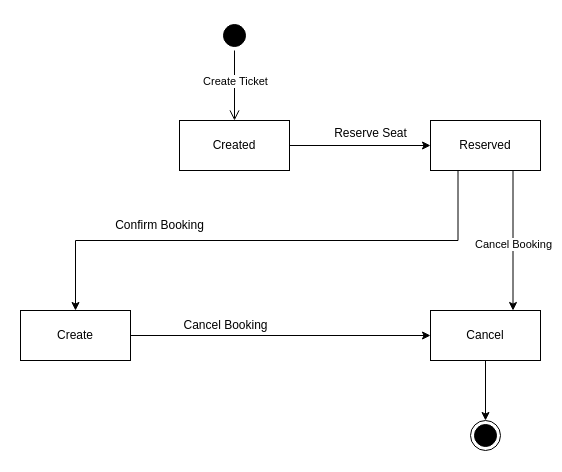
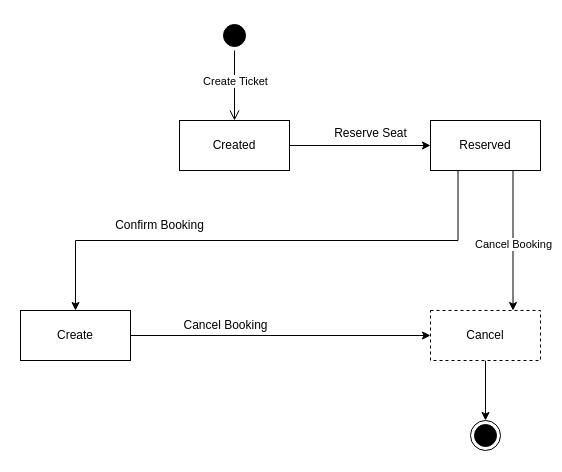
  <mxCell id="0" />
  <mxCell id="1" parent="0" />
  <mxCell id="2" value="" style="ellipse;html=1;shape=startState;fillColor=#000000;strokeColor=#000000;" vertex="1" parent="1"><mxGeometry x="219" y="20" width="30" height="30" as="geometry" /></mxCell>
  <mxCell id="3" value="" style="edgeStyle=orthogonalEdgeStyle;html=1;verticalAlign=bottom;endArrow=open;endSize=8;strokeColor=#000000;rounded=0;entryX=0.5;entryY=0;entryDx=0;entryDy=0;" edge="1" source="2" parent="1" target="6"><mxGeometry relative="1" as="geometry"><mxPoint x="234" y="110" as="targetPoint" /></mxGeometry></mxCell>
  <mxCell id="4" value="Create Ticket" style="edgeLabel;html=1;align=center;verticalAlign=middle;resizable=0;points=[];" vertex="1" connectable="0" parent="3"><mxGeometry x="-0.291" y="5" relative="1" as="geometry"><mxPoint x="-5" y="5" as="offset" /></mxGeometry></mxCell>
  <mxCell id="5" style="edgeStyle=orthogonalEdgeStyle;rounded=0;orthogonalLoop=1;jettySize=auto;html=1;entryX=0;entryY=0.5;entryDx=0;entryDy=0;" edge="1" parent="1" source="6" target="8"><mxGeometry relative="1" as="geometry" /></mxCell>
  <mxCell id="6" value="Created" style="html=1;whiteSpace=wrap;" vertex="1" parent="1"><mxGeometry x="179" y="120" width="110" height="50" as="geometry" /></mxCell>
  <mxCell id="7" style="edgeStyle=orthogonalEdgeStyle;rounded=0;orthogonalLoop=1;jettySize=auto;html=1;exitX=0.25;exitY=1;exitDx=0;exitDy=0;" edge="1" parent="1" source="8" target="11"><mxGeometry relative="1" as="geometry" /></mxCell>
  <mxCell id="8" value="Reserved" style="html=1;whiteSpace=wrap;" vertex="1" parent="1"><mxGeometry x="430" y="120" width="110" height="50" as="geometry" /></mxCell>
  <mxCell id="9" value="Reserve Seat" style="text;html=1;align=center;verticalAlign=middle;resizable=0;points=[];autosize=1;strokeColor=none;fillColor=none;" vertex="1" parent="1"><mxGeometry x="320" y="118" width="100" height="30" as="geometry" /></mxCell>
  <mxCell id="10" style="edgeStyle=orthogonalEdgeStyle;rounded=0;orthogonalLoop=1;jettySize=auto;html=1;exitX=1;exitY=0.5;exitDx=0;exitDy=0;entryX=0;entryY=0.5;entryDx=0;entryDy=0;" edge="1" parent="1" source="11" target="14"><mxGeometry relative="1" as="geometry" /></mxCell>
  <mxCell id="11" value="Create" style="html=1;whiteSpace=wrap;" vertex="1" parent="1"><mxGeometry x="20" y="310" width="110" height="50" as="geometry" /></mxCell>
  <mxCell id="12" value="Confirm Booking" style="text;html=1;align=center;verticalAlign=middle;resizable=0;points=[];autosize=1;strokeColor=none;fillColor=none;" vertex="1" parent="1"><mxGeometry x="104" y="210" width="110" height="30" as="geometry" /></mxCell>
  <mxCell id="13" style="edgeStyle=orthogonalEdgeStyle;rounded=0;orthogonalLoop=1;jettySize=auto;html=1;exitX=0.5;exitY=1;exitDx=0;exitDy=0;entryX=0.5;entryY=0;entryDx=0;entryDy=0;" edge="1" parent="1" source="14" target="18"><mxGeometry relative="1" as="geometry" /></mxCell>
- <mxCell id="14" value="Cancel" style="html=1;whiteSpace=wrap;" vertex="1" parent="1"><mxGeometry x="430" y="310" width="110" height="50" as="geometry" /></mxCell>
+ <mxCell id="14" value="Cancel" style="html=1;whiteSpace=wrap;dashed=1;" vertex="1" parent="1"><mxGeometry x="430" y="310" width="110" height="50" as="geometry" /></mxCell>
  <mxCell id="15" style="edgeStyle=orthogonalEdgeStyle;rounded=0;orthogonalLoop=1;jettySize=auto;html=1;exitX=0.75;exitY=1;exitDx=0;exitDy=0;entryX=0.75;entryY=0;entryDx=0;entryDy=0;" edge="1" parent="1" source="8" target="14"><mxGeometry relative="1" as="geometry" /></mxCell>
  <mxCell id="16" value="Cancel Booking" style="edgeLabel;html=1;align=center;verticalAlign=middle;resizable=0;points=[];" vertex="1" connectable="0" parent="15"><mxGeometry x="0.04" relative="1" as="geometry"><mxPoint as="offset" /></mxGeometry></mxCell>
  <mxCell id="17" value="Cancel Booking" style="text;html=1;align=center;verticalAlign=middle;resizable=0;points=[];autosize=1;strokeColor=none;fillColor=none;" vertex="1" parent="1"><mxGeometry x="170" y="310" width="110" height="30" as="geometry" /></mxCell>
  <mxCell id="18" value="" style="ellipse;html=1;shape=endState;fillColor=#000000;strokeColor=#000000;" vertex="1" parent="1"><mxGeometry x="470" y="420" width="30" height="30" as="geometry" /></mxCell>
